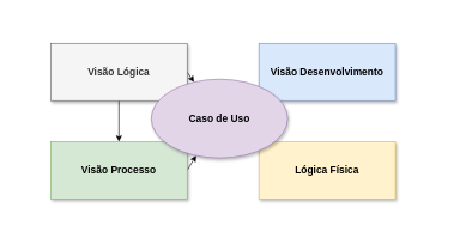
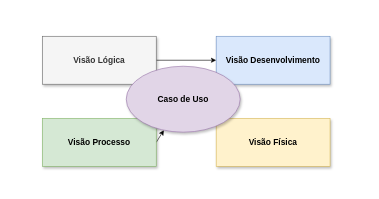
  <mxCell id="0" />
  <mxCell id="1" parent="0" />
  <mxCell id="2" value="" style="rounded=0;whiteSpace=wrap;html=1;strokeColor=none;" parent="1" vertex="1"><mxGeometry x="20" y="20" width="590" height="290" as="geometry" /></mxCell>
- <mxCell id="3" style="edgeStyle=none;html=1;exitX=1;exitY=0.5;exitDx=0;exitDy=0;" parent="1" source="5" target="10" edge="1"><mxGeometry relative="1" as="geometry" /></mxCell>
- <mxCell id="4" style="edgeStyle=none;html=1;exitX=0.5;exitY=1;exitDx=0;exitDy=0;entryX=0.5;entryY=0;entryDx=0;entryDy=0;" parent="1" source="5" target="7" edge="1"><mxGeometry relative="1" as="geometry" /></mxCell>
+ <mxCell id="3" style="edgeStyle=none;html=1;exitX=1;exitY=0.5;exitDx=0;exitDy=0;entryX=0;entryY=0.5;entryDx=0;entryDy=0;" parent="1" source="5" target="8" edge="1"><mxGeometry relative="1" as="geometry" /></mxCell>
  <mxCell id="5" value="&lt;b&gt;&lt;font style=&quot;font-size: 14px;&quot;&gt;Visão Lógica&lt;/font&gt;&lt;/b&gt;" style="rounded=0;whiteSpace=wrap;html=1;shadow=1;fillColor=#f5f5f5;fontColor=#333333;strokeColor=#666666;" parent="1" vertex="1"><mxGeometry x="70" y="60" width="190" height="80" as="geometry" /></mxCell>
  <mxCell id="6" style="edgeStyle=none;html=1;exitX=1;exitY=0.5;exitDx=0;exitDy=0;" parent="1" source="7" target="10" edge="1"><mxGeometry relative="1" as="geometry" /></mxCell>
  <mxCell id="7" value="&lt;b&gt;&lt;font style=&quot;font-size: 14px;&quot;&gt;Visão Processo&lt;/font&gt;&lt;/b&gt;" style="rounded=0;whiteSpace=wrap;html=1;shadow=1;fillColor=#d5e8d4;strokeColor=#82b366;" parent="1" vertex="1"><mxGeometry x="70" y="197" width="190" height="80" as="geometry" /></mxCell>
  <mxCell id="8" value="&lt;b&gt;&lt;font style=&quot;font-size: 14px;&quot;&gt;Visão Desenvolvimento&lt;/font&gt;&lt;/b&gt;" style="rounded=0;whiteSpace=wrap;html=1;shadow=1;fillColor=#dae8fc;strokeColor=#6c8ebf;" parent="1" vertex="1"><mxGeometry x="360" y="60" width="190" height="80" as="geometry" /></mxCell>
- <mxCell id="9" value="&lt;b&gt;&lt;font style=&quot;font-size: 14px;&quot;&gt;Lógica Física&lt;/font&gt;&lt;/b&gt;" style="rounded=0;whiteSpace=wrap;html=1;shadow=1;fillColor=#fff2cc;strokeColor=#d6b656;" parent="1" vertex="1"><mxGeometry x="360" y="197" width="190" height="80" as="geometry" /></mxCell>
+ <mxCell id="9" value="&lt;b&gt;&lt;font style=&quot;font-size: 14px;&quot;&gt;Visão Física&lt;/font&gt;&lt;/b&gt;" style="rounded=0;whiteSpace=wrap;html=1;shadow=1;fillColor=#fff2cc;strokeColor=#d6b656;" parent="1" vertex="1"><mxGeometry x="360" y="197" width="190" height="80" as="geometry" /></mxCell>
  <mxCell id="10" value="&lt;font style=&quot;font-size: 14px;&quot;&gt;&lt;b&gt;Caso de Uso&lt;/b&gt;&lt;/font&gt;" style="ellipse;whiteSpace=wrap;html=1;fillColor=#e1d5e7;strokeColor=#9673a6;shadow=1;" parent="1" vertex="1"><mxGeometry x="210" y="110" width="190" height="110" as="geometry" /></mxCell>
